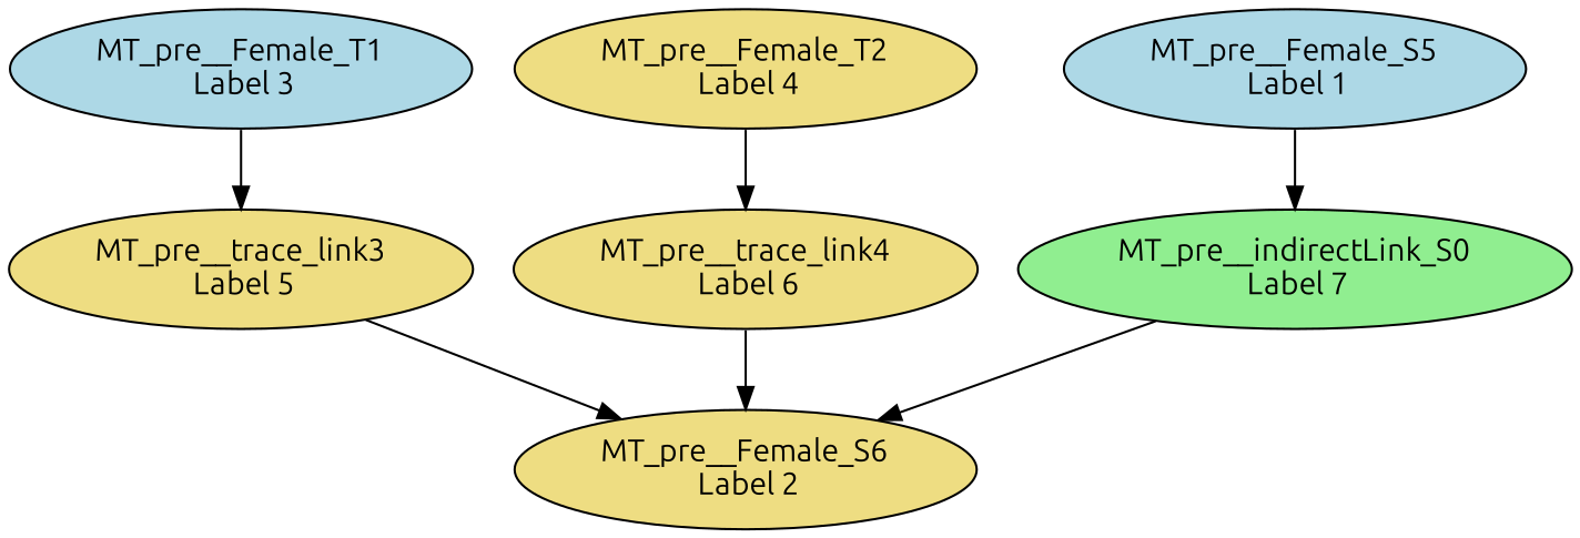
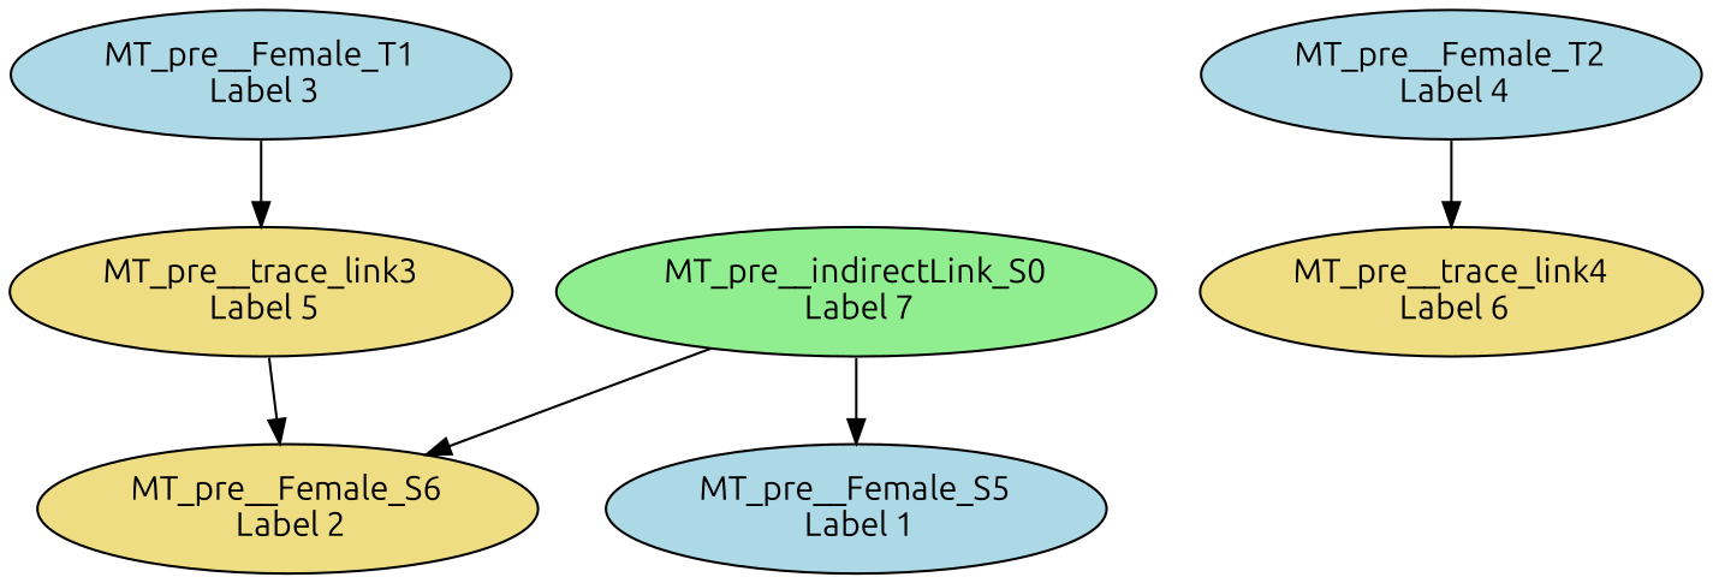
  digraph {
    fontname=Ubuntu
    node [fillcolor=lightgoldenrod fontname=Ubuntu style=filled]
    edge [fontname=Ubuntu]
    "MT_pre__indirectLink_S0\n Label 7" [fillcolor=lightgreen]
    "MT_pre__Female_S6\n Label 2"
    "MT_pre__trace_link3\n Label 5"
    "MT_pre__Female_T1\n Label 3" [fillcolor=lightblue]
    "MT_pre__trace_link4\n Label 6"
-   "MT_pre__Female_T2\n Label 4"
+   "MT_pre__Female_T2\n Label 4" [fillcolor=lightblue]
    "MT_pre__Female_S5\n Label 1" [fillcolor=lightblue]
    "MT_pre__indirectLink_S0\n Label 7" -> "MT_pre__Female_S6\n Label 2"
    "MT_pre__trace_link3\n Label 5" -> "MT_pre__Female_S6\n Label 2"
    "MT_pre__Female_T1\n Label 3" -> "MT_pre__trace_link3\n Label 5"
-   "MT_pre__trace_link4\n Label 6" -> "MT_pre__Female_S6\n Label 2"
    "MT_pre__Female_T2\n Label 4" -> "MT_pre__trace_link4\n Label 6"
-   "MT_pre__Female_S5\n Label 1" -> "MT_pre__indirectLink_S0\n Label 7"
+   "MT_pre__indirectLink_S0\n Label 7" -> "MT_pre__Female_S5\n Label 1"
  }
